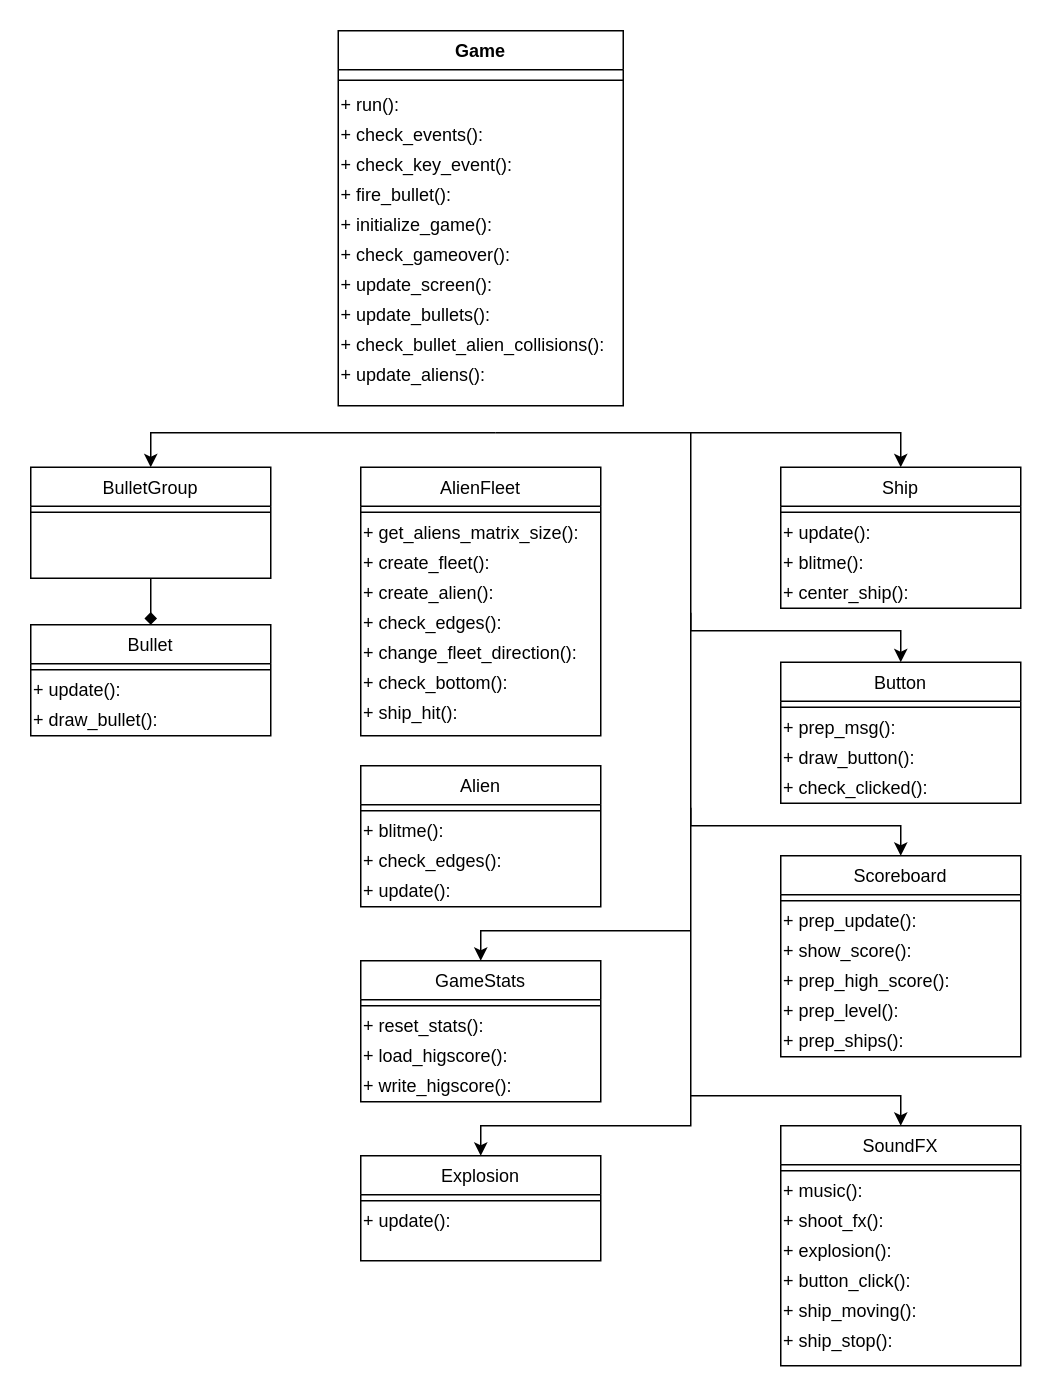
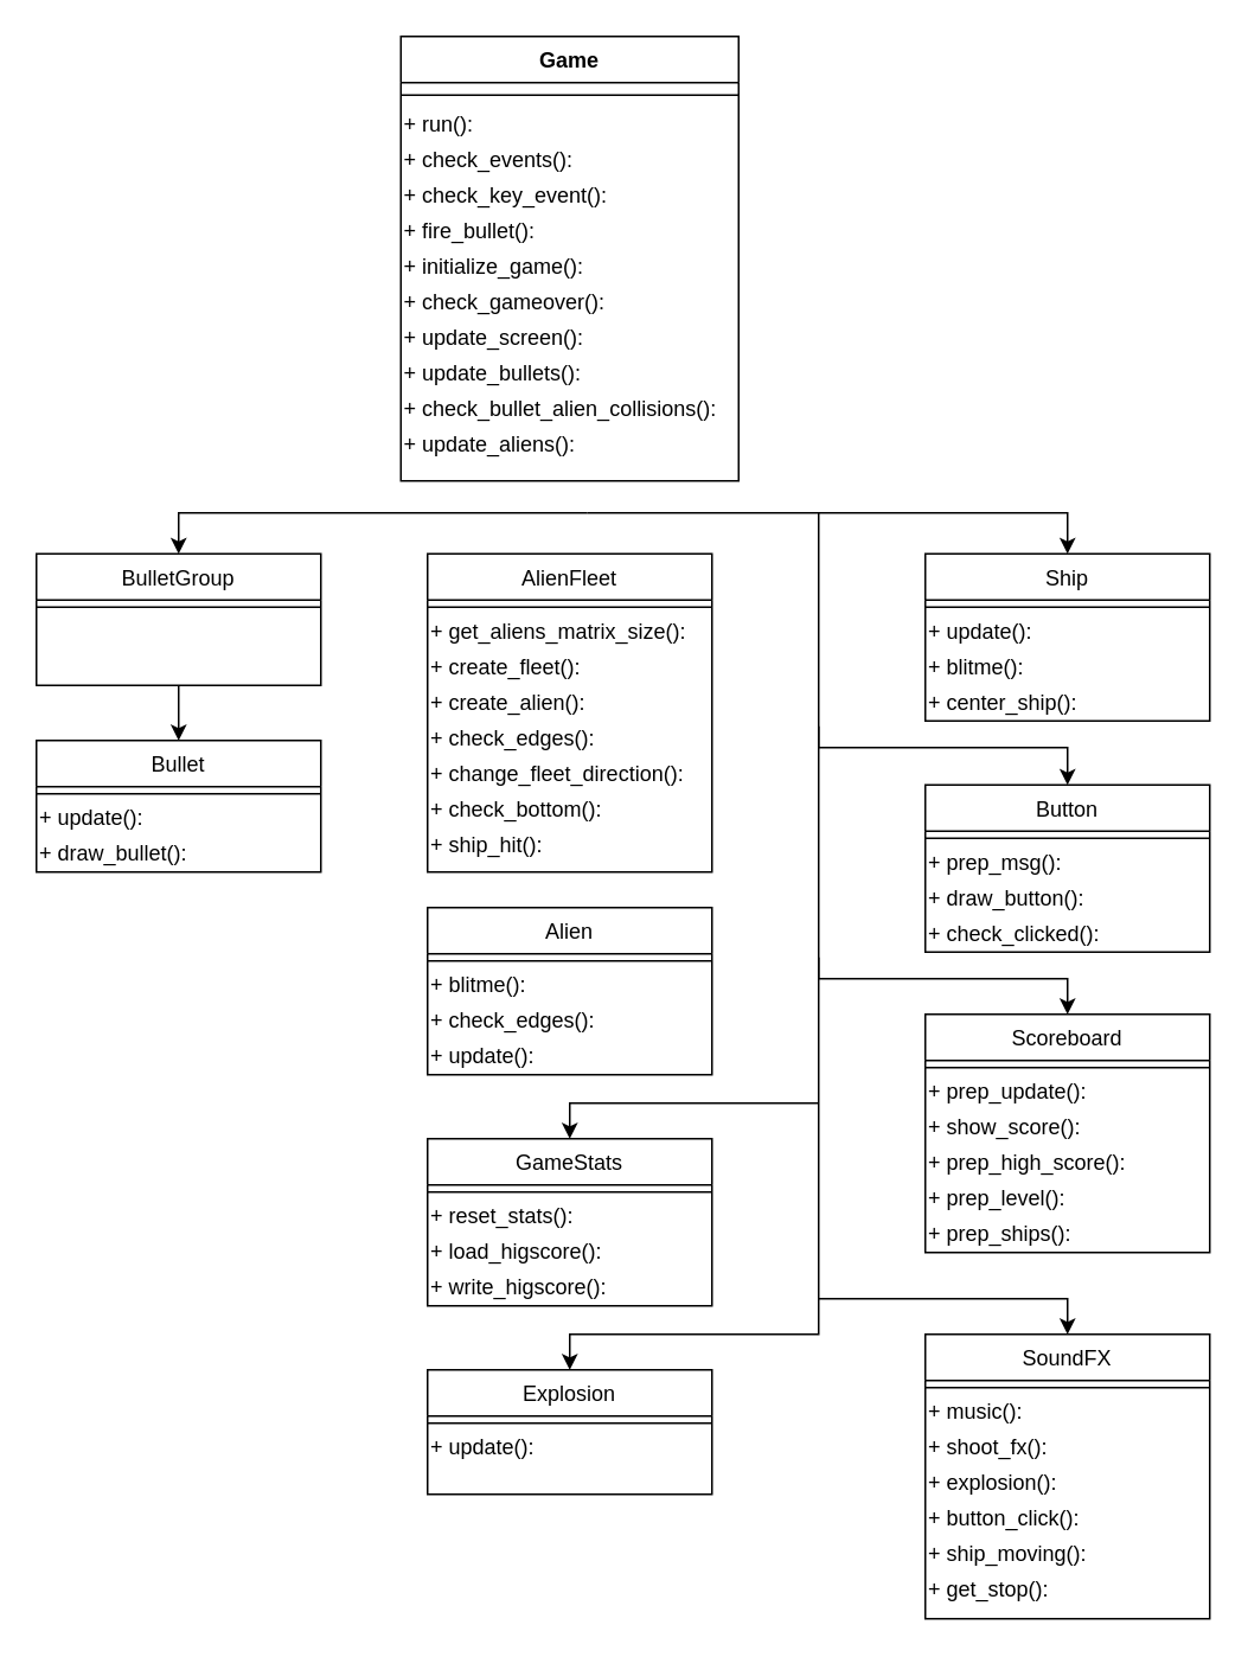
  <mxCell id="0" />
  <mxCell id="1" parent="0" />
  <mxCell id="2" value="Game" style="swimlane;fontStyle=1;align=center;verticalAlign=top;childLayout=stackLayout;horizontal=1;startSize=26;horizontalStack=0;resizeParent=1;resizeLast=0;collapsible=1;marginBottom=0;rounded=0;shadow=0;strokeWidth=1;" parent="1" vertex="1"><mxGeometry x="225" y="20" width="190" height="250" as="geometry"><mxRectangle x="310" y="123" width="160" height="26" as="alternateBounds" /></mxGeometry></mxCell>
  <mxCell id="3" value="" style="line;html=1;strokeWidth=1;align=left;verticalAlign=middle;spacingTop=-1;spacingLeft=3;spacingRight=3;rotatable=0;labelPosition=right;points=[];portConstraint=eastwest;" parent="2" vertex="1"><mxGeometry y="26" width="190" height="14" as="geometry" /></mxCell>
  <mxCell id="4" value="&lt;div align=&quot;left&quot;&gt;+ run(): &lt;/div&gt;" style="text;html=1;align=left;verticalAlign=middle;resizable=0;points=[];autosize=1;strokeColor=none;fillColor=none;" vertex="1" parent="2"><mxGeometry y="40" width="190" height="20" as="geometry" /></mxCell>
  <mxCell id="5" value="+ check_events():" style="text;html=1;align=left;verticalAlign=middle;resizable=0;points=[];autosize=1;strokeColor=none;fillColor=none;" vertex="1" parent="2"><mxGeometry y="60" width="190" height="20" as="geometry" /></mxCell>
  <mxCell id="6" value="+ check_key_event():" style="text;html=1;align=left;verticalAlign=middle;resizable=0;points=[];autosize=1;strokeColor=none;fillColor=none;" vertex="1" parent="2"><mxGeometry y="80" width="190" height="20" as="geometry" /></mxCell>
  <mxCell id="7" value="+ fire_bullet():" style="text;html=1;align=left;verticalAlign=middle;resizable=0;points=[];autosize=1;strokeColor=none;fillColor=none;" vertex="1" parent="2"><mxGeometry y="100" width="190" height="20" as="geometry" /></mxCell>
  <mxCell id="8" value="+ initialize_game():" style="text;html=1;align=left;verticalAlign=middle;resizable=0;points=[];autosize=1;strokeColor=none;fillColor=none;" vertex="1" parent="2"><mxGeometry y="120" width="190" height="20" as="geometry" /></mxCell>
  <mxCell id="9" value="+ check_gameover():" style="text;html=1;align=left;verticalAlign=middle;resizable=0;points=[];autosize=1;strokeColor=none;fillColor=none;" vertex="1" parent="2"><mxGeometry y="140" width="190" height="20" as="geometry" /></mxCell>
  <mxCell id="10" value="+ update_screen():" style="text;html=1;align=left;verticalAlign=middle;resizable=0;points=[];autosize=1;strokeColor=none;fillColor=none;" vertex="1" parent="2"><mxGeometry y="160" width="190" height="20" as="geometry" /></mxCell>
  <mxCell id="11" value="+ update_bullets():" style="text;html=1;align=left;verticalAlign=middle;resizable=0;points=[];autosize=1;strokeColor=none;fillColor=none;" vertex="1" parent="2"><mxGeometry y="180" width="190" height="20" as="geometry" /></mxCell>
  <mxCell id="12" value="+ check_bullet_alien_collisions():" style="text;html=1;align=left;verticalAlign=middle;resizable=0;points=[];autosize=1;strokeColor=none;fillColor=none;" vertex="1" parent="2"><mxGeometry y="200" width="190" height="20" as="geometry" /></mxCell>
  <mxCell id="13" value="+ update_aliens():" style="text;align=left;verticalAlign=middle;resizable=0;points=[];autosize=1;strokeColor=none;fillColor=none;html=1;" vertex="1" parent="2"><mxGeometry y="220" width="190" height="20" as="geometry" /></mxCell>
  <mxCell id="14" value="BulletGroup" style="swimlane;fontStyle=0;align=center;verticalAlign=top;childLayout=stackLayout;horizontal=1;startSize=26;horizontalStack=0;resizeParent=1;resizeLast=0;collapsible=1;marginBottom=0;rounded=0;shadow=0;strokeWidth=1;" parent="1" vertex="1"><mxGeometry x="20" y="311" width="160" height="74" as="geometry"><mxRectangle x="130" y="380" width="160" height="26" as="alternateBounds" /></mxGeometry></mxCell>
  <mxCell id="15" value="" style="line;html=1;strokeWidth=1;align=left;verticalAlign=middle;spacingTop=-1;spacingLeft=3;spacingRight=3;rotatable=0;labelPosition=right;points=[];portConstraint=eastwest;" parent="14" vertex="1"><mxGeometry y="26" width="160" height="8" as="geometry" /></mxCell>
  <mxCell id="16" value="AlienFleet" style="swimlane;fontStyle=0;align=center;verticalAlign=top;childLayout=stackLayout;horizontal=1;startSize=26;horizontalStack=0;resizeParent=1;resizeLast=0;collapsible=1;marginBottom=0;rounded=0;shadow=0;strokeWidth=1;" parent="1" vertex="1"><mxGeometry x="240" y="311" width="160" height="179" as="geometry"><mxRectangle x="340" y="380" width="170" height="26" as="alternateBounds" /></mxGeometry></mxCell>
  <mxCell id="17" value="" style="line;html=1;strokeWidth=1;align=left;verticalAlign=middle;spacingTop=-1;spacingLeft=3;spacingRight=3;rotatable=0;labelPosition=right;points=[];portConstraint=eastwest;" parent="16" vertex="1"><mxGeometry y="26" width="160" height="8" as="geometry" /></mxCell>
  <mxCell id="18" value="+ get_aliens_matrix_size():&lt;span style=&quot;white-space: pre&quot;&gt; &lt;/span&gt;&lt;span style=&quot;white-space: pre&quot;&gt; &lt;/span&gt;&lt;span style=&quot;white-space: pre&quot;&gt; &lt;/span&gt;" style="text;html=1;align=left;verticalAlign=middle;resizable=0;points=[];autosize=1;strokeColor=none;fillColor=none;" vertex="1" parent="16"><mxGeometry y="34" width="160" height="20" as="geometry" /></mxCell>
  <mxCell id="19" value="+ create_fleet():" style="text;html=1;align=left;verticalAlign=middle;resizable=0;points=[];autosize=1;strokeColor=none;fillColor=none;" vertex="1" parent="16"><mxGeometry y="54" width="160" height="20" as="geometry" /></mxCell>
  <mxCell id="20" value="+ create_alien():" style="text;html=1;align=left;verticalAlign=middle;resizable=0;points=[];autosize=1;strokeColor=none;fillColor=none;" vertex="1" parent="16"><mxGeometry y="74" width="160" height="20" as="geometry" /></mxCell>
  <mxCell id="21" value="+ check_edges():" style="text;html=1;align=left;verticalAlign=middle;resizable=0;points=[];autosize=1;strokeColor=none;fillColor=none;" vertex="1" parent="16"><mxGeometry y="94" width="160" height="20" as="geometry" /></mxCell>
  <mxCell id="22" value="+ change_fleet_direction():" style="text;html=1;align=left;verticalAlign=middle;resizable=0;points=[];autosize=1;strokeColor=none;fillColor=none;" vertex="1" parent="16"><mxGeometry y="114" width="160" height="20" as="geometry" /></mxCell>
  <mxCell id="23" value="&lt;div align=&quot;left&quot;&gt;+ check_bottom(): &lt;/div&gt;" style="text;html=1;align=left;verticalAlign=middle;resizable=0;points=[];autosize=1;strokeColor=none;fillColor=none;" vertex="1" parent="16"><mxGeometry y="134" width="160" height="20" as="geometry" /></mxCell>
  <mxCell id="24" value="&lt;div align=&quot;left&quot;&gt;+ ship_hit(): &lt;/div&gt;" style="text;html=1;align=left;verticalAlign=middle;resizable=0;points=[];autosize=1;strokeColor=none;fillColor=none;" vertex="1" parent="16"><mxGeometry y="154" width="160" height="20" as="geometry" /></mxCell>
  <mxCell id="25" value="Ship" style="swimlane;fontStyle=0;align=center;verticalAlign=top;childLayout=stackLayout;horizontal=1;startSize=26;horizontalStack=0;resizeParent=1;resizeLast=0;collapsible=1;marginBottom=0;rounded=0;shadow=0;strokeWidth=1;" parent="1" vertex="1"><mxGeometry x="520" y="311" width="160" height="94" as="geometry"><mxRectangle x="550" y="140" width="160" height="26" as="alternateBounds" /></mxGeometry></mxCell>
  <mxCell id="26" value="" style="line;html=1;strokeWidth=1;align=left;verticalAlign=middle;spacingTop=-1;spacingLeft=3;spacingRight=3;rotatable=0;labelPosition=right;points=[];portConstraint=eastwest;" parent="25" vertex="1"><mxGeometry y="26" width="160" height="8" as="geometry" /></mxCell>
  <mxCell id="27" value="+ update():" style="text;html=1;align=left;verticalAlign=middle;resizable=0;points=[];autosize=1;strokeColor=none;fillColor=none;" vertex="1" parent="25"><mxGeometry y="34" width="160" height="20" as="geometry" /></mxCell>
  <mxCell id="28" value="+ blitme():" style="text;html=1;align=left;verticalAlign=middle;resizable=0;points=[];autosize=1;strokeColor=none;fillColor=none;" vertex="1" parent="25"><mxGeometry y="54" width="160" height="20" as="geometry" /></mxCell>
  <mxCell id="29" value="+ center_ship():" style="text;html=1;align=left;verticalAlign=middle;resizable=0;points=[];autosize=1;strokeColor=none;fillColor=none;" vertex="1" parent="25"><mxGeometry y="74" width="160" height="20" as="geometry" /></mxCell>
  <mxCell id="30" value="Bullet" style="swimlane;fontStyle=0;align=center;verticalAlign=top;childLayout=stackLayout;horizontal=1;startSize=26;horizontalStack=0;resizeParent=1;resizeLast=0;collapsible=1;marginBottom=0;rounded=0;shadow=0;strokeWidth=1;" vertex="1" parent="1"><mxGeometry x="20" y="416" width="160" height="74" as="geometry"><mxRectangle x="550" y="140" width="160" height="26" as="alternateBounds" /></mxGeometry></mxCell>
  <mxCell id="31" value="" style="line;html=1;strokeWidth=1;align=left;verticalAlign=middle;spacingTop=-1;spacingLeft=3;spacingRight=3;rotatable=0;labelPosition=right;points=[];portConstraint=eastwest;" vertex="1" parent="30"><mxGeometry y="26" width="160" height="8" as="geometry" /></mxCell>
  <mxCell id="32" value="+ update():" style="text;html=1;align=left;verticalAlign=middle;resizable=0;points=[];autosize=1;strokeColor=none;fillColor=none;" vertex="1" parent="30"><mxGeometry y="34" width="160" height="20" as="geometry" /></mxCell>
  <mxCell id="33" value="+ draw_bullet():" style="text;html=1;align=left;verticalAlign=middle;resizable=0;points=[];autosize=1;strokeColor=none;fillColor=none;" vertex="1" parent="30"><mxGeometry y="54" width="160" height="20" as="geometry" /></mxCell>
  <mxCell id="34" value="" style="endArrow=classic;html=1;rounded=0;entryX=0.5;entryY=0;entryDx=0;entryDy=0;" edge="1" parent="1" target="14"><mxGeometry width="50" height="50" relative="1" as="geometry"><mxPoint x="330" y="288" as="sourcePoint" /><mxPoint x="350" y="401" as="targetPoint" /><Array as="points"><mxPoint x="100" y="288" /></Array></mxGeometry></mxCell>
  <mxCell id="35" value="" style="endArrow=classic;html=1;rounded=0;entryX=0.5;entryY=0;entryDx=0;entryDy=0;" edge="1" parent="1" target="25"><mxGeometry width="50" height="50" relative="1" as="geometry"><mxPoint x="330" y="288" as="sourcePoint" /><mxPoint x="510" y="251" as="targetPoint" /><Array as="points"><mxPoint x="600" y="288" /></Array></mxGeometry></mxCell>
  <mxCell id="36" value="Alien" style="swimlane;fontStyle=0;align=center;verticalAlign=top;childLayout=stackLayout;horizontal=1;startSize=26;horizontalStack=0;resizeParent=1;resizeLast=0;collapsible=1;marginBottom=0;rounded=0;shadow=0;strokeWidth=1;" vertex="1" parent="1"><mxGeometry x="240" y="510" width="160" height="94" as="geometry"><mxRectangle x="550" y="140" width="160" height="26" as="alternateBounds" /></mxGeometry></mxCell>
  <mxCell id="37" value="" style="line;html=1;strokeWidth=1;align=left;verticalAlign=middle;spacingTop=-1;spacingLeft=3;spacingRight=3;rotatable=0;labelPosition=right;points=[];portConstraint=eastwest;" vertex="1" parent="36"><mxGeometry y="26" width="160" height="8" as="geometry" /></mxCell>
  <mxCell id="38" value="+ blitme():" style="text;html=1;align=left;verticalAlign=middle;resizable=0;points=[];autosize=1;strokeColor=none;fillColor=none;" vertex="1" parent="36"><mxGeometry y="34" width="160" height="20" as="geometry" /></mxCell>
  <mxCell id="39" value="+ check_edges():" style="text;html=1;align=left;verticalAlign=middle;resizable=0;points=[];autosize=1;strokeColor=none;fillColor=none;" vertex="1" parent="36"><mxGeometry y="54" width="160" height="20" as="geometry" /></mxCell>
  <mxCell id="40" value="+ update():" style="text;html=1;align=left;verticalAlign=middle;resizable=0;points=[];autosize=1;strokeColor=none;fillColor=none;" vertex="1" parent="36"><mxGeometry y="74" width="160" height="20" as="geometry" /></mxCell>
- <mxCell id="41" value="" style="endArrow=diamond;html=1;rounded=0;exitX=0.5;exitY=1;exitDx=0;exitDy=0;entryX=0.5;entryY=0;entryDx=0;entryDy=0;" edge="1" parent="1" source="14" target="30"><mxGeometry width="50" height="50" relative="1" as="geometry"><mxPoint x="300" y="451" as="sourcePoint" /><mxPoint x="350" y="401" as="targetPoint" /></mxGeometry></mxCell>
+ <mxCell id="41" value="" style="endArrow=classic;html=1;rounded=0;exitX=0.5;exitY=1;exitDx=0;exitDy=0;entryX=0.5;entryY=0;entryDx=0;entryDy=0;" edge="1" parent="1" source="14" target="30"><mxGeometry width="50" height="50" relative="1" as="geometry"><mxPoint x="300" y="451" as="sourcePoint" /><mxPoint x="350" y="401" as="targetPoint" /></mxGeometry></mxCell>
  <mxCell id="42" value="Button" style="swimlane;fontStyle=0;align=center;verticalAlign=top;childLayout=stackLayout;horizontal=1;startSize=26;horizontalStack=0;resizeParent=1;resizeLast=0;collapsible=1;marginBottom=0;rounded=0;shadow=0;strokeWidth=1;" vertex="1" parent="1"><mxGeometry x="520" y="441" width="160" height="94" as="geometry"><mxRectangle x="550" y="140" width="160" height="26" as="alternateBounds" /></mxGeometry></mxCell>
  <mxCell id="43" value="" style="line;html=1;strokeWidth=1;align=left;verticalAlign=middle;spacingTop=-1;spacingLeft=3;spacingRight=3;rotatable=0;labelPosition=right;points=[];portConstraint=eastwest;" vertex="1" parent="42"><mxGeometry y="26" width="160" height="8" as="geometry" /></mxCell>
  <mxCell id="44" value="+ prep_msg():" style="text;html=1;align=left;verticalAlign=middle;resizable=0;points=[];autosize=1;strokeColor=none;fillColor=none;" vertex="1" parent="42"><mxGeometry y="34" width="160" height="20" as="geometry" /></mxCell>
  <mxCell id="45" value="+ draw_button():" style="text;html=1;align=left;verticalAlign=middle;resizable=0;points=[];autosize=1;strokeColor=none;fillColor=none;" vertex="1" parent="42"><mxGeometry y="54" width="160" height="20" as="geometry" /></mxCell>
  <mxCell id="46" value="+ check_clicked():" style="text;html=1;align=left;verticalAlign=middle;resizable=0;points=[];autosize=1;strokeColor=none;fillColor=none;" vertex="1" parent="42"><mxGeometry y="74" width="160" height="20" as="geometry" /></mxCell>
  <mxCell id="47" value="Scoreboard" style="swimlane;fontStyle=0;align=center;verticalAlign=top;childLayout=stackLayout;horizontal=1;startSize=26;horizontalStack=0;resizeParent=1;resizeLast=0;collapsible=1;marginBottom=0;rounded=0;shadow=0;strokeWidth=1;" vertex="1" parent="1"><mxGeometry x="520" y="570" width="160" height="134" as="geometry"><mxRectangle x="550" y="140" width="160" height="26" as="alternateBounds" /></mxGeometry></mxCell>
  <mxCell id="48" value="" style="line;html=1;strokeWidth=1;align=left;verticalAlign=middle;spacingTop=-1;spacingLeft=3;spacingRight=3;rotatable=0;labelPosition=right;points=[];portConstraint=eastwest;" vertex="1" parent="47"><mxGeometry y="26" width="160" height="8" as="geometry" /></mxCell>
  <mxCell id="49" value="+ prep_update():&lt;span style=&quot;white-space: pre&quot;&gt; &lt;/span&gt;&lt;span style=&quot;white-space: pre&quot;&gt; &lt;/span&gt;&lt;span style=&quot;white-space: pre&quot;&gt; &lt;/span&gt;" style="text;html=1;align=left;verticalAlign=middle;resizable=0;points=[];autosize=1;strokeColor=none;fillColor=none;" vertex="1" parent="47"><mxGeometry y="34" width="160" height="20" as="geometry" /></mxCell>
  <mxCell id="50" value="+ show_score():" style="text;html=1;align=left;verticalAlign=middle;resizable=0;points=[];autosize=1;strokeColor=none;fillColor=none;" vertex="1" parent="47"><mxGeometry y="54" width="160" height="20" as="geometry" /></mxCell>
  <mxCell id="51" value="+ prep_high_score():" style="text;html=1;align=left;verticalAlign=middle;resizable=0;points=[];autosize=1;strokeColor=none;fillColor=none;" vertex="1" parent="47"><mxGeometry y="74" width="160" height="20" as="geometry" /></mxCell>
  <mxCell id="52" value="+ prep_level():" style="text;html=1;align=left;verticalAlign=middle;resizable=0;points=[];autosize=1;strokeColor=none;fillColor=none;" vertex="1" parent="47"><mxGeometry y="94" width="160" height="20" as="geometry" /></mxCell>
  <mxCell id="53" value="+ prep_ships():" style="text;html=1;align=left;verticalAlign=middle;resizable=0;points=[];autosize=1;strokeColor=none;fillColor=none;" vertex="1" parent="47"><mxGeometry y="114" width="160" height="20" as="geometry" /></mxCell>
  <mxCell id="54" value="GameStats" style="swimlane;fontStyle=0;align=center;verticalAlign=top;childLayout=stackLayout;horizontal=1;startSize=26;horizontalStack=0;resizeParent=1;resizeLast=0;collapsible=1;marginBottom=0;rounded=0;shadow=0;strokeWidth=1;" vertex="1" parent="1"><mxGeometry x="240" y="640" width="160" height="94" as="geometry"><mxRectangle x="550" y="140" width="160" height="26" as="alternateBounds" /></mxGeometry></mxCell>
  <mxCell id="55" value="" style="line;html=1;strokeWidth=1;align=left;verticalAlign=middle;spacingTop=-1;spacingLeft=3;spacingRight=3;rotatable=0;labelPosition=right;points=[];portConstraint=eastwest;" vertex="1" parent="54"><mxGeometry y="26" width="160" height="8" as="geometry" /></mxCell>
  <mxCell id="56" value="+ reset_stats():" style="text;html=1;align=left;verticalAlign=middle;resizable=0;points=[];autosize=1;strokeColor=none;fillColor=none;" vertex="1" parent="54"><mxGeometry y="34" width="160" height="20" as="geometry" /></mxCell>
  <mxCell id="57" value="+ load_higscore():" style="text;html=1;align=left;verticalAlign=middle;resizable=0;points=[];autosize=1;strokeColor=none;fillColor=none;" vertex="1" parent="54"><mxGeometry y="54" width="160" height="20" as="geometry" /></mxCell>
  <mxCell id="58" value="+ write_higscore():" style="text;html=1;align=left;verticalAlign=middle;resizable=0;points=[];autosize=1;strokeColor=none;fillColor=none;" vertex="1" parent="54"><mxGeometry y="74" width="160" height="20" as="geometry" /></mxCell>
  <mxCell id="59" value="Explosion" style="swimlane;fontStyle=0;align=center;verticalAlign=top;childLayout=stackLayout;horizontal=1;startSize=26;horizontalStack=0;resizeParent=1;resizeLast=0;collapsible=1;marginBottom=0;rounded=0;shadow=0;strokeWidth=1;" vertex="1" parent="1"><mxGeometry x="240" y="770" width="160" height="70" as="geometry"><mxRectangle x="550" y="140" width="160" height="26" as="alternateBounds" /></mxGeometry></mxCell>
  <mxCell id="60" value="" style="line;html=1;strokeWidth=1;align=left;verticalAlign=middle;spacingTop=-1;spacingLeft=3;spacingRight=3;rotatable=0;labelPosition=right;points=[];portConstraint=eastwest;" vertex="1" parent="59"><mxGeometry y="26" width="160" height="8" as="geometry" /></mxCell>
  <mxCell id="61" value="+ update():" style="text;html=1;align=left;verticalAlign=middle;resizable=0;points=[];autosize=1;strokeColor=none;fillColor=none;" vertex="1" parent="59"><mxGeometry y="34" width="160" height="20" as="geometry" /></mxCell>
  <mxCell id="62" value="SoundFX" style="swimlane;fontStyle=0;align=center;verticalAlign=top;childLayout=stackLayout;horizontal=1;startSize=26;horizontalStack=0;resizeParent=1;resizeLast=0;collapsible=1;marginBottom=0;rounded=0;shadow=0;strokeWidth=1;" vertex="1" parent="1"><mxGeometry x="520" y="750" width="160" height="160" as="geometry"><mxRectangle x="550" y="140" width="160" height="26" as="alternateBounds" /></mxGeometry></mxCell>
  <mxCell id="63" value="" style="line;html=1;strokeWidth=1;align=left;verticalAlign=middle;spacingTop=-1;spacingLeft=3;spacingRight=3;rotatable=0;labelPosition=right;points=[];portConstraint=eastwest;" vertex="1" parent="62"><mxGeometry y="26" width="160" height="8" as="geometry" /></mxCell>
  <mxCell id="64" value="+ music():&lt;span style=&quot;white-space: pre&quot;&gt; &lt;/span&gt;&lt;span style=&quot;white-space: pre&quot;&gt; &lt;/span&gt;&lt;span style=&quot;white-space: pre&quot;&gt; &lt;/span&gt;" style="text;html=1;align=left;verticalAlign=middle;resizable=0;points=[];autosize=1;strokeColor=none;fillColor=none;" vertex="1" parent="62"><mxGeometry y="34" width="160" height="20" as="geometry" /></mxCell>
  <mxCell id="65" value="+ shoot_fx():" style="text;html=1;align=left;verticalAlign=middle;resizable=0;points=[];autosize=1;strokeColor=none;fillColor=none;" vertex="1" parent="62"><mxGeometry y="54" width="160" height="20" as="geometry" /></mxCell>
  <mxCell id="66" value="+ explosion():" style="text;html=1;align=left;verticalAlign=middle;resizable=0;points=[];autosize=1;strokeColor=none;fillColor=none;" vertex="1" parent="62"><mxGeometry y="74" width="160" height="20" as="geometry" /></mxCell>
  <mxCell id="67" value="+ button_click():" style="text;html=1;align=left;verticalAlign=middle;resizable=0;points=[];autosize=1;strokeColor=none;fillColor=none;" vertex="1" parent="62"><mxGeometry y="94" width="160" height="20" as="geometry" /></mxCell>
  <mxCell id="68" value="+ ship_moving():" style="text;html=1;align=left;verticalAlign=middle;resizable=0;points=[];autosize=1;strokeColor=none;fillColor=none;" vertex="1" parent="62"><mxGeometry y="114" width="160" height="20" as="geometry" /></mxCell>
- <mxCell id="69" value="+ ship_stop():" style="text;html=1;align=left;verticalAlign=middle;resizable=0;points=[];autosize=1;strokeColor=none;fillColor=none;" vertex="1" parent="62"><mxGeometry y="134" width="160" height="20" as="geometry" /></mxCell>
+ <mxCell id="69" value="+ get_stop():" style="text;html=1;align=left;verticalAlign=middle;resizable=0;points=[];autosize=1;strokeColor=none;fillColor=none;" vertex="1" parent="62"><mxGeometry y="134" width="160" height="20" as="geometry" /></mxCell>
  <mxCell id="70" value="" style="endArrow=classic;html=1;rounded=0;entryX=0.5;entryY=0;entryDx=0;entryDy=0;" edge="1" parent="1" target="47"><mxGeometry width="50" height="50" relative="1" as="geometry"><mxPoint x="460" y="408" as="sourcePoint" /><mxPoint x="350" y="531" as="targetPoint" /><Array as="points"><mxPoint x="460" y="550" /><mxPoint x="600" y="550" /></Array></mxGeometry></mxCell>
  <mxCell id="71" value="" style="endArrow=classic;html=1;rounded=0;entryX=0.5;entryY=0;entryDx=0;entryDy=0;" edge="1" parent="1" target="54"><mxGeometry width="50" height="50" relative="1" as="geometry"><mxPoint x="460" y="620" as="sourcePoint" /><mxPoint x="350" y="531" as="targetPoint" /><Array as="points"><mxPoint x="320" y="620" /></Array></mxGeometry></mxCell>
  <mxCell id="72" value="" style="endArrow=classic;html=1;rounded=0;entryX=0.5;entryY=0;entryDx=0;entryDy=0;" edge="1" parent="1" target="59"><mxGeometry width="50" height="50" relative="1" as="geometry"><mxPoint x="460" y="538" as="sourcePoint" /><mxPoint x="270" y="678" as="targetPoint" /><Array as="points"><mxPoint x="460" y="750" /><mxPoint x="320" y="750" /></Array></mxGeometry></mxCell>
  <mxCell id="73" value="" style="endArrow=classic;html=1;rounded=0;entryX=0.5;entryY=0;entryDx=0;entryDy=0;" edge="1" parent="1" target="62"><mxGeometry width="50" height="50" relative="1" as="geometry"><mxPoint x="460" y="730" as="sourcePoint" /><mxPoint x="390" y="488" as="targetPoint" /><Array as="points"><mxPoint x="600" y="730" /></Array></mxGeometry></mxCell>
  <mxCell id="74" value="" style="endArrow=classic;html=1;rounded=0;entryX=0.5;entryY=0;entryDx=0;entryDy=0;" edge="1" parent="1" target="42"><mxGeometry width="50" height="50" relative="1" as="geometry"><mxPoint x="460" y="288" as="sourcePoint" /><mxPoint x="510" y="448" as="targetPoint" /><Array as="points"><mxPoint x="460" y="420" /><mxPoint x="600" y="420" /></Array></mxGeometry></mxCell>
